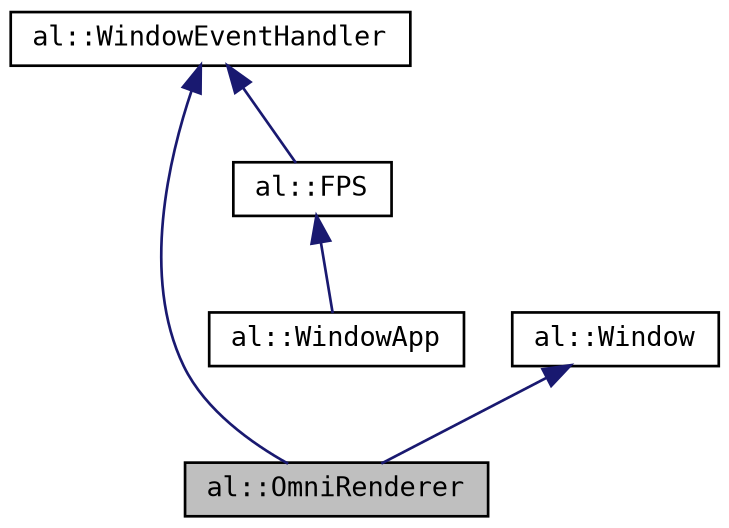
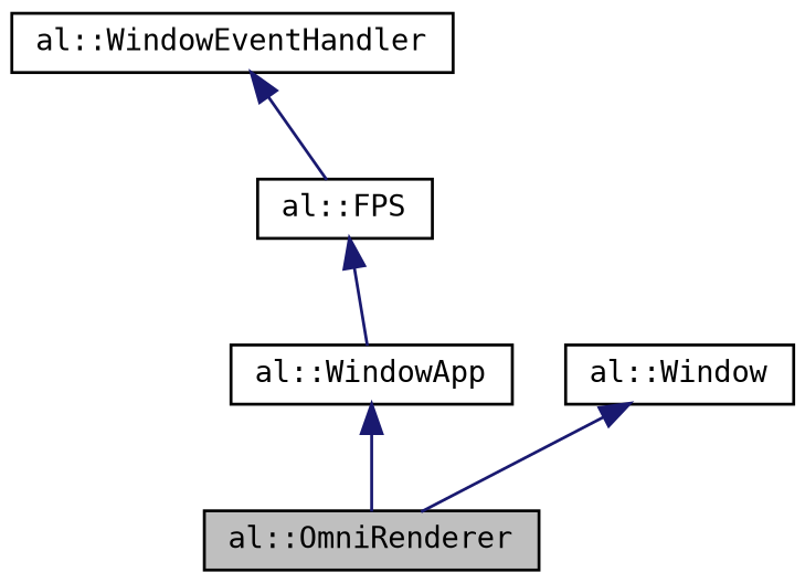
  digraph {
    fontname="DejaVu Sans Mono"
    node [color=black fontname="DejaVu Sans Mono" fontsize=10 shape=record]
    edge [color=midnightblue dir=back fontname="DejaVu Sans Mono" fontsize=10 labelfontname="FreeSans.ttf" labelfontsize=10 style=solid]
    n1 [fillcolor=grey75 fontcolor=black height=0.2 label="al::OmniRenderer" style=filled width=0.4]
    n2 [height=0.2 label="al::WindowApp" width=0.4]
    n3 [height=0.2 label="al::Window" width=0.4]
    n4 [height=0.2 label="al::WindowEventHandler" width=0.4]
    n5 [height=0.2 label="al::FPS" width=0.4]
-   n4 -> n1
+   n2 -> n1
    n3 -> n1
    n4 -> n5
    n5 -> n2
  }
